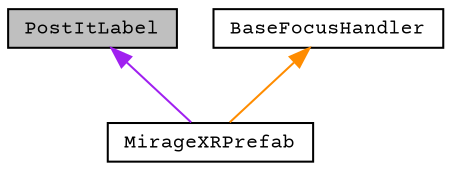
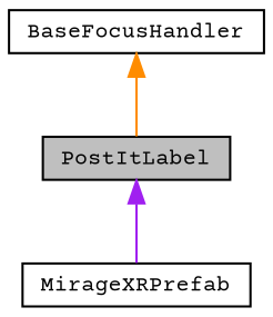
  digraph {
    fontname="Courier Prime"
    node [color=black fillcolor=white fontname="Courier Prime" fontsize=10 shape=record style=filled]
    edge [dir=back fontname="Courier Prime" fontsize=10 labelfontname=Helvetica labelfontsize=10 style=solid]
    n1 [fillcolor=grey75 fontcolor=black height=0.2 label=PostItLabel width=0.4]
    n2 [height=0.2 label=MirageXRPrefab width=0.4]
    n3 [height=0.2 label=BaseFocusHandler width=0.4]
    n1 -> n2 [color=purple]
-   n3 -> n2 [color=darkorange]
+   n3 -> n1 [color=darkorange]
  }
